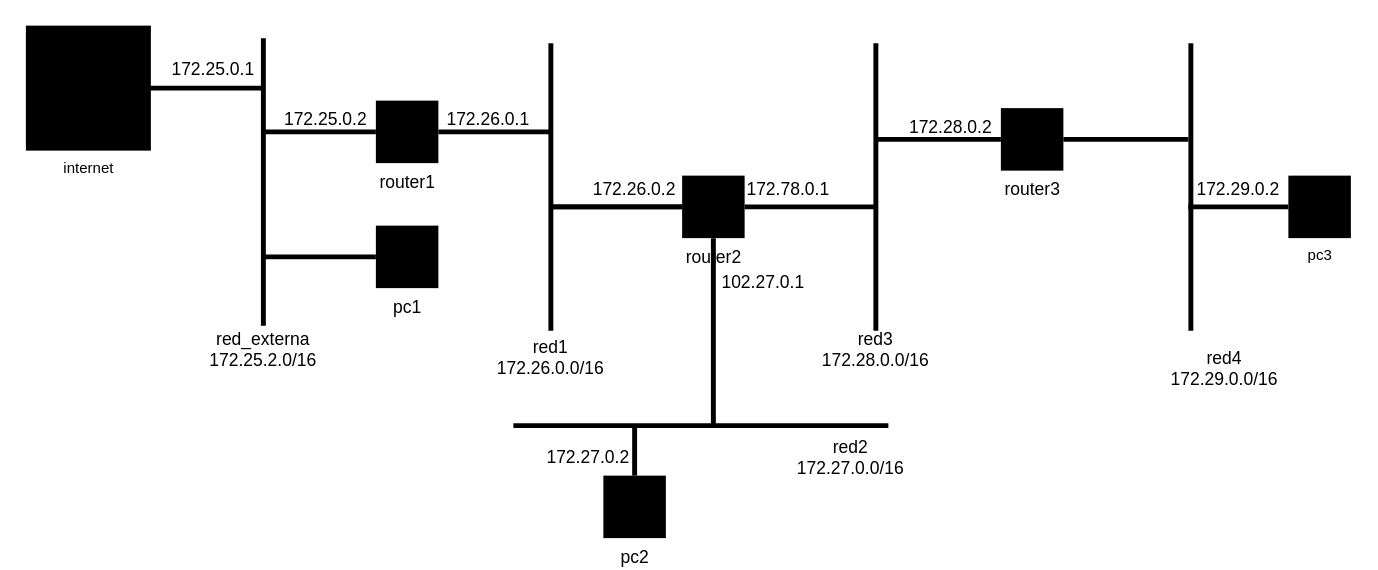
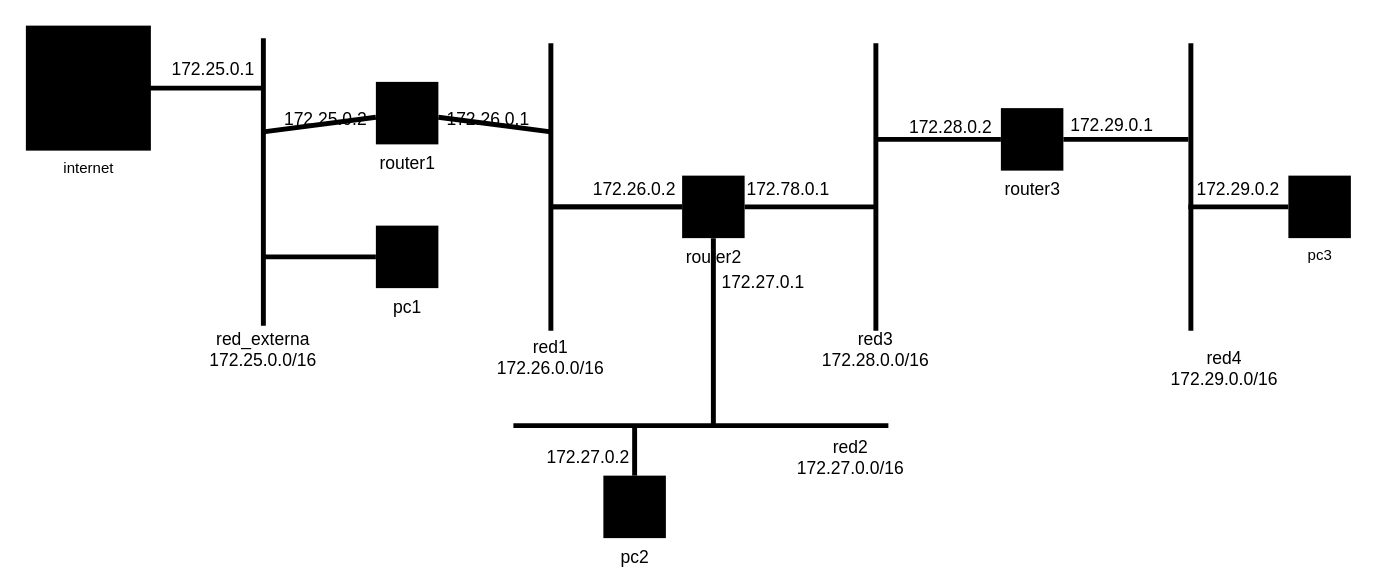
  <mxCell id="0" />
  <mxCell id="1" parent="0" />
  <mxCell id="2" value="" style="endArrow=none;html=1;rounded=0;strokeWidth=3.937;" edge="1" parent="1"><mxGeometry width="50" height="50" relative="1" as="geometry"><mxPoint x="210" y="260" as="sourcePoint" /><mxPoint x="210" y="30" as="targetPoint" /></mxGeometry></mxCell>
- <mxCell id="3" value="&lt;div align=&quot;center&quot;&gt;&lt;font style=&quot;font-size: 14px;&quot;&gt;red_externa&lt;/font&gt;&lt;/div&gt;&lt;div align=&quot;center&quot;&gt;&lt;font style=&quot;font-size: 14px;&quot;&gt;172.25.2.0/16&lt;/font&gt;&lt;/div&gt;" style="text;strokeColor=none;align=center;fillColor=none;html=1;verticalAlign=middle;whiteSpace=wrap;rounded=0;" vertex="1" parent="1"><mxGeometry x="180" y="264" width="60" height="30" as="geometry" /></mxCell>
+ <mxCell id="3" value="&lt;div align=&quot;center&quot;&gt;&lt;font style=&quot;font-size: 14px;&quot;&gt;red_externa&lt;/font&gt;&lt;/div&gt;&lt;div align=&quot;center&quot;&gt;&lt;font style=&quot;font-size: 14px;&quot;&gt;172.25.0.0/16&lt;/font&gt;&lt;/div&gt;" style="text;strokeColor=none;align=center;fillColor=none;html=1;verticalAlign=middle;whiteSpace=wrap;rounded=0;" vertex="1" parent="1"><mxGeometry x="180" y="264" width="60" height="30" as="geometry" /></mxCell>
  <mxCell id="4" value="" style="endArrow=none;html=1;rounded=0;strokeWidth=3.937;exitX=0.875;exitY=0.5;exitDx=0;exitDy=0;exitPerimeter=0;" edge="1" parent="1"><mxGeometry width="50" height="50" relative="1" as="geometry"><mxPoint x="115" y="70" as="sourcePoint" /><mxPoint x="210" y="70" as="targetPoint" /></mxGeometry></mxCell>
  <mxCell id="5" value="&lt;font style=&quot;font-size: 14px;&quot;&gt;172.25.0.1&lt;/font&gt;" style="text;strokeColor=none;align=center;fillColor=none;html=1;verticalAlign=middle;whiteSpace=wrap;rounded=0;" vertex="1" parent="1"><mxGeometry x="140" y="40" width="60" height="30" as="geometry" /></mxCell>
  <mxCell id="6" value="&lt;div&gt;internet&lt;/div&gt;&lt;div&gt;&lt;br&gt;&lt;/div&gt;" style="fillColor=#000000;aspect=fixed;sketch=0;pointerEvents=1;shadow=0;dashed=0;html=1;strokeColor=none;labelPosition=center;verticalLabelPosition=bottom;outlineConnect=0;verticalAlign=top;align=center;shape=mxgraph.openstack.neutron_net;" vertex="1" parent="1"><mxGeometry x="20" y="20" width="100" height="100" as="geometry" /></mxCell>
  <mxCell id="7" value="" style="edgeStyle=none;rounded=0;orthogonalLoop=1;jettySize=auto;html=1;endArrow=none;endFill=0;strokeWidth=3.937;" edge="1" parent="1" source="9"><mxGeometry relative="1" as="geometry"><mxPoint x="210" y="105" as="targetPoint" /></mxGeometry></mxCell>
  <mxCell id="8" value="" style="edgeStyle=none;rounded=0;orthogonalLoop=1;jettySize=auto;html=1;strokeWidth=3.937;endArrow=none;endFill=0;" edge="1" parent="1" source="9"><mxGeometry relative="1" as="geometry"><mxPoint x="440" y="105" as="targetPoint" /></mxGeometry></mxCell>
- <mxCell id="9" value="&lt;font style=&quot;font-size: 14px;&quot;&gt;router1&lt;/font&gt;" style="fillColor=#000000;aspect=fixed;sketch=0;pointerEvents=1;shadow=0;dashed=0;html=1;strokeColor=none;labelPosition=center;verticalLabelPosition=bottom;outlineConnect=0;verticalAlign=top;align=center;shape=mxgraph.openstack.neutron_router;" vertex="1" parent="1"><mxGeometry x="300" y="80" width="50" height="50" as="geometry" /></mxCell>
+ <mxCell id="9" value="&lt;font style=&quot;font-size: 14px;&quot;&gt;router1&lt;/font&gt;" style="fillColor=#000000;aspect=fixed;sketch=0;pointerEvents=1;shadow=0;dashed=0;html=1;strokeColor=none;labelPosition=center;verticalLabelPosition=bottom;outlineConnect=0;verticalAlign=top;align=center;shape=mxgraph.openstack.neutron_router;" vertex="1" parent="1"><mxGeometry x="300" y="65" width="50" height="50" as="geometry" /></mxCell>
  <mxCell id="10" value="" style="edgeStyle=none;rounded=0;orthogonalLoop=1;jettySize=auto;html=1;strokeWidth=3.937;endArrow=none;endFill=0;" edge="1" parent="1" source="11"><mxGeometry relative="1" as="geometry"><mxPoint x="210" y="205" as="targetPoint" /></mxGeometry></mxCell>
  <mxCell id="11" value="&lt;font style=&quot;font-size: 14px;&quot;&gt;pc1&lt;/font&gt;" style="fillColor=#000000;aspect=fixed;sketch=0;pointerEvents=1;shadow=0;dashed=0;html=1;strokeColor=none;labelPosition=center;verticalLabelPosition=bottom;outlineConnect=0;verticalAlign=top;align=center;shape=mxgraph.openstack.nova_server;" vertex="1" parent="1"><mxGeometry x="300" y="180" width="50" height="50" as="geometry" /></mxCell>
  <mxCell id="12" value="&lt;font style=&quot;font-size: 14px;&quot;&gt;172.25.0.2&lt;/font&gt;" style="text;strokeColor=none;align=center;fillColor=none;html=1;verticalAlign=middle;whiteSpace=wrap;rounded=0;" vertex="1" parent="1"><mxGeometry x="230" y="80" width="60" height="30" as="geometry" /></mxCell>
  <mxCell id="13" value="" style="endArrow=none;html=1;rounded=0;strokeWidth=3.937;" edge="1" parent="1"><mxGeometry width="50" height="50" relative="1" as="geometry"><mxPoint x="440" y="264" as="sourcePoint" /><mxPoint x="440" y="34" as="targetPoint" /></mxGeometry></mxCell>
  <mxCell id="14" value="&lt;div&gt;&lt;font style=&quot;font-size: 14px;&quot;&gt;172.26.0.1&lt;/font&gt;&lt;/div&gt;" style="text;strokeColor=none;align=center;fillColor=none;html=1;verticalAlign=middle;whiteSpace=wrap;rounded=0;" vertex="1" parent="1"><mxGeometry x="360" y="80" width="60" height="30" as="geometry" /></mxCell>
  <mxCell id="15" value="&lt;div align=&quot;center&quot;&gt;&lt;font style=&quot;font-size: 14px;&quot;&gt;red1&lt;/font&gt;&lt;/div&gt;&lt;div align=&quot;center&quot;&gt;&lt;font style=&quot;font-size: 14px;&quot;&gt;172.26.0.0/16&lt;/font&gt;&lt;/div&gt;" style="text;strokeColor=none;align=center;fillColor=none;html=1;verticalAlign=middle;whiteSpace=wrap;rounded=0;" vertex="1" parent="1"><mxGeometry x="410" y="270" width="60" height="30" as="geometry" /></mxCell>
  <mxCell id="16" value="" style="edgeStyle=none;rounded=0;orthogonalLoop=1;jettySize=auto;html=1;strokeWidth=3.937;endArrow=none;endFill=0;" edge="1" parent="1" source="19"><mxGeometry relative="1" as="geometry"><mxPoint x="570" y="340" as="targetPoint" /></mxGeometry></mxCell>
  <mxCell id="17" value="" style="edgeStyle=none;rounded=0;orthogonalLoop=1;jettySize=auto;html=1;strokeWidth=3.937;endArrow=none;endFill=0;" edge="1" parent="1" source="19"><mxGeometry relative="1" as="geometry"><mxPoint x="700" y="165" as="targetPoint" /></mxGeometry></mxCell>
  <mxCell id="18" value="" style="edgeStyle=none;rounded=0;orthogonalLoop=1;jettySize=auto;html=1;strokeWidth=3.937;endArrow=none;endFill=0;" edge="1" parent="1" source="19"><mxGeometry relative="1" as="geometry"><mxPoint x="440" y="165" as="targetPoint" /></mxGeometry></mxCell>
  <mxCell id="19" value="&lt;font style=&quot;font-size: 14px;&quot;&gt;router2&lt;/font&gt;" style="fillColor=#000000;aspect=fixed;sketch=0;pointerEvents=1;shadow=0;dashed=0;html=1;strokeColor=none;labelPosition=center;verticalLabelPosition=bottom;outlineConnect=0;verticalAlign=top;align=center;shape=mxgraph.openstack.neutron_router;" vertex="1" parent="1"><mxGeometry x="545" y="140" width="50" height="50" as="geometry" /></mxCell>
  <mxCell id="20" value="" style="endArrow=none;html=1;rounded=0;strokeWidth=3.937;" edge="1" parent="1"><mxGeometry width="50" height="50" relative="1" as="geometry"><mxPoint x="700" y="264" as="sourcePoint" /><mxPoint x="700" y="34" as="targetPoint" /></mxGeometry></mxCell>
  <mxCell id="21" value="" style="endArrow=none;html=1;rounded=0;strokeWidth=3.937;" edge="1" parent="1"><mxGeometry width="50" height="50" relative="1" as="geometry"><mxPoint x="410" y="340" as="sourcePoint" /><mxPoint x="710" y="340" as="targetPoint" /></mxGeometry></mxCell>
  <mxCell id="22" value="&lt;div align=&quot;center&quot;&gt;&lt;font style=&quot;font-size: 14px;&quot;&gt;red2&lt;/font&gt;&lt;/div&gt;&lt;div align=&quot;center&quot;&gt;&lt;font style=&quot;font-size: 14px;&quot;&gt;172.27.0.0/16&lt;/font&gt;&lt;/div&gt;" style="text;strokeColor=none;align=center;fillColor=none;html=1;verticalAlign=middle;whiteSpace=wrap;rounded=0;" vertex="1" parent="1"><mxGeometry x="650" y="350" width="60" height="30" as="geometry" /></mxCell>
  <mxCell id="23" value="&lt;div align=&quot;center&quot;&gt;&lt;font style=&quot;font-size: 14px;&quot;&gt;red3&lt;/font&gt;&lt;/div&gt;&lt;div align=&quot;center&quot;&gt;&lt;font style=&quot;font-size: 14px;&quot;&gt;172.28.0.0/16&lt;/font&gt;&lt;/div&gt;" style="text;strokeColor=none;align=center;fillColor=none;html=1;verticalAlign=middle;whiteSpace=wrap;rounded=0;" vertex="1" parent="1"><mxGeometry x="670" y="264" width="60" height="30" as="geometry" /></mxCell>
  <mxCell id="24" value="&lt;div&gt;&lt;font style=&quot;font-size: 14px;&quot;&gt;172.26.0.2&lt;/font&gt;&lt;/div&gt;" style="text;strokeColor=none;align=center;fillColor=none;html=1;verticalAlign=middle;whiteSpace=wrap;rounded=0;" vertex="1" parent="1"><mxGeometry x="477" y="136" width="60" height="30" as="geometry" /></mxCell>
  <mxCell id="25" value="" style="edgeStyle=none;rounded=0;orthogonalLoop=1;jettySize=auto;html=1;strokeWidth=3.937;endArrow=none;endFill=0;" edge="1" parent="1"><mxGeometry relative="1" as="geometry"><mxPoint x="545" y="165" as="sourcePoint" /><mxPoint x="440" y="165" as="targetPoint" /></mxGeometry></mxCell>
  <mxCell id="26" value="&lt;div&gt;&lt;font style=&quot;font-size: 14px;&quot;&gt;172.78.0.1&lt;/font&gt;&lt;/div&gt;" style="text;strokeColor=none;align=center;fillColor=none;html=1;verticalAlign=middle;whiteSpace=wrap;rounded=0;" vertex="1" parent="1"><mxGeometry x="600" y="136" width="60" height="30" as="geometry" /></mxCell>
- <mxCell id="27" value="&lt;div&gt;&lt;font style=&quot;font-size: 14px;&quot;&gt;102.27.0.1&lt;/font&gt;&lt;/div&gt;" style="text;strokeColor=none;align=center;fillColor=none;html=1;verticalAlign=middle;whiteSpace=wrap;rounded=0;" vertex="1" parent="1"><mxGeometry x="580" y="210" width="60" height="30" as="geometry" /></mxCell>
+ <mxCell id="27" value="&lt;div&gt;&lt;font style=&quot;font-size: 14px;&quot;&gt;172.27.0.1&lt;/font&gt;&lt;/div&gt;" style="text;strokeColor=none;align=center;fillColor=none;html=1;verticalAlign=middle;whiteSpace=wrap;rounded=0;" vertex="1" parent="1"><mxGeometry x="580" y="210" width="60" height="30" as="geometry" /></mxCell>
  <mxCell id="28" value="" style="edgeStyle=none;rounded=0;orthogonalLoop=1;jettySize=auto;html=1;strokeWidth=3.937;endArrow=none;endFill=0;" edge="1" parent="1" source="30"><mxGeometry relative="1" as="geometry"><mxPoint x="700" y="111" as="targetPoint" /></mxGeometry></mxCell>
  <mxCell id="29" value="" style="edgeStyle=none;rounded=0;orthogonalLoop=1;jettySize=auto;html=1;strokeWidth=3.937;endArrow=none;endFill=0;" edge="1" parent="1" source="30"><mxGeometry relative="1" as="geometry"><mxPoint x="950" y="111" as="targetPoint" /></mxGeometry></mxCell>
  <mxCell id="30" value="&lt;font style=&quot;font-size: 14px;&quot;&gt;router3&lt;/font&gt;" style="fillColor=#000000;aspect=fixed;sketch=0;pointerEvents=1;shadow=0;dashed=0;html=1;strokeColor=none;labelPosition=center;verticalLabelPosition=bottom;outlineConnect=0;verticalAlign=top;align=center;shape=mxgraph.openstack.neutron_router;" vertex="1" parent="1"><mxGeometry x="800" y="86" width="50" height="50" as="geometry" /></mxCell>
  <mxCell id="31" value="" style="endArrow=none;html=1;rounded=0;strokeWidth=3.937;" edge="1" parent="1"><mxGeometry width="50" height="50" relative="1" as="geometry"><mxPoint x="952" y="264" as="sourcePoint" /><mxPoint x="952" y="34" as="targetPoint" /></mxGeometry></mxCell>
  <mxCell id="32" value="&lt;div&gt;&lt;font style=&quot;font-size: 14px;&quot;&gt;172.28.0.2&lt;/font&gt;&lt;/div&gt;" style="text;strokeColor=none;align=center;fillColor=none;html=1;verticalAlign=middle;whiteSpace=wrap;rounded=0;" vertex="1" parent="1"><mxGeometry x="730" y="86" width="60" height="30" as="geometry" /></mxCell>
+ <mxCell id="33" value="&lt;div&gt;&lt;font style=&quot;font-size: 14px;&quot;&gt;172.29.0.1&lt;/font&gt;&lt;/div&gt;" style="text;strokeColor=none;align=center;fillColor=none;html=1;verticalAlign=middle;whiteSpace=wrap;rounded=0;" vertex="1" parent="1"><mxGeometry x="859" y="85" width="60" height="30" as="geometry" /></mxCell>
  <mxCell id="34" value="" style="edgeStyle=none;rounded=0;orthogonalLoop=1;jettySize=auto;html=1;endArrow=none;endFill=0;strokeWidth=3.937;" edge="1" parent="1" source="35"><mxGeometry relative="1" as="geometry"><mxPoint x="507" y="340" as="targetPoint" /></mxGeometry></mxCell>
  <mxCell id="35" value="&lt;div&gt;&lt;font style=&quot;font-size: 14px;&quot;&gt;pc2&lt;/font&gt;&lt;/div&gt;" style="fillColor=#000000;aspect=fixed;sketch=0;pointerEvents=1;shadow=0;dashed=0;html=1;strokeColor=none;labelPosition=center;verticalLabelPosition=bottom;outlineConnect=0;verticalAlign=top;align=center;shape=mxgraph.openstack.nova_server;" vertex="1" parent="1"><mxGeometry x="482" y="380" width="50" height="50" as="geometry" /></mxCell>
  <mxCell id="36" value="&lt;div&gt;&lt;font style=&quot;font-size: 14px;&quot;&gt;172.27.0.2&lt;/font&gt;&lt;/div&gt;" style="text;strokeColor=none;align=center;fillColor=none;html=1;verticalAlign=middle;whiteSpace=wrap;rounded=0;" vertex="1" parent="1"><mxGeometry x="440" y="350" width="60" height="30" as="geometry" /></mxCell>
  <mxCell id="37" value="" style="edgeStyle=none;rounded=0;orthogonalLoop=1;jettySize=auto;html=1;strokeWidth=3.937;endSize=5.905;endArrow=none;endFill=0;" edge="1" parent="1" source="38"><mxGeometry relative="1" as="geometry"><mxPoint x="950" y="165" as="targetPoint" /></mxGeometry></mxCell>
  <mxCell id="38" value="&lt;div&gt;pc3&lt;/div&gt;&lt;div&gt;&lt;br&gt;&lt;/div&gt;" style="fillColor=#000000;aspect=fixed;sketch=0;pointerEvents=1;shadow=0;dashed=0;html=1;strokeColor=none;labelPosition=center;verticalLabelPosition=bottom;outlineConnect=0;verticalAlign=top;align=center;shape=mxgraph.openstack.nova_server;" vertex="1" parent="1"><mxGeometry x="1030" y="140" width="50" height="50" as="geometry" /></mxCell>
  <mxCell id="39" value="&lt;div&gt;&lt;font style=&quot;font-size: 14px;&quot;&gt;172.29.0.2&lt;/font&gt;&lt;/div&gt;" style="text;strokeColor=none;align=center;fillColor=none;html=1;verticalAlign=middle;whiteSpace=wrap;rounded=0;" vertex="1" parent="1"><mxGeometry x="960" y="136" width="60" height="30" as="geometry" /></mxCell>
  <mxCell id="40" value="&lt;div align=&quot;center&quot;&gt;&lt;font style=&quot;font-size: 14px;&quot;&gt;red4&lt;/font&gt;&lt;/div&gt;&lt;div align=&quot;center&quot;&gt;&lt;font style=&quot;font-size: 14px;&quot;&gt;172.29.0.0/16&lt;/font&gt;&lt;/div&gt;" style="text;strokeColor=none;align=center;fillColor=none;html=1;verticalAlign=middle;whiteSpace=wrap;rounded=0;" vertex="1" parent="1"><mxGeometry x="949" y="279" width="60" height="30" as="geometry" /></mxCell>
